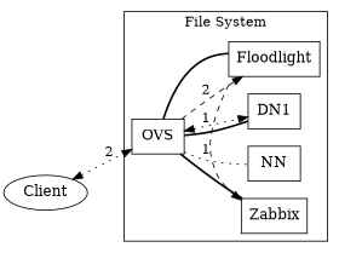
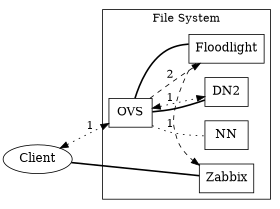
  digraph {
    rankdir=LR
    node [fontsize=15 shape=box]
    edge [style=bold dir=none]
    Zabbix
-   DN1
+   DN1 [label=DN2]
    NN
    Floodlight
    OVS
    Client [shape=""]
    subgraph cluster_1 {
      label="File System"
      OVS
      subgraph sub_2 {
        label="File System"
        rank=same
        Zabbix
        DN1
        NN
        Floodlight
      }
    }
    subgraph sub_3 {
      Zabbix
      Floodlight
      OVS
      Client
    }
    subgraph sub_4 {
      DN1
      OVS
      Client
    }
    Floodlight -> Zabbix [label=1 style=dashed dir=""]
-   OVS -> Zabbix
+   Client -> Zabbix
    OVS -> DN1
    OVS -> DN1 [dir=both label=1 style=dotted]
    OVS -> NN [style=dotted]
    OVS -> Floodlight
    OVS -> Floodlight [label=2 style=dashed dir=""]
-   Client -> OVS [dir=both label=2 style=dotted]
+   Client -> OVS [dir=both label=1 style=dotted]
  }
